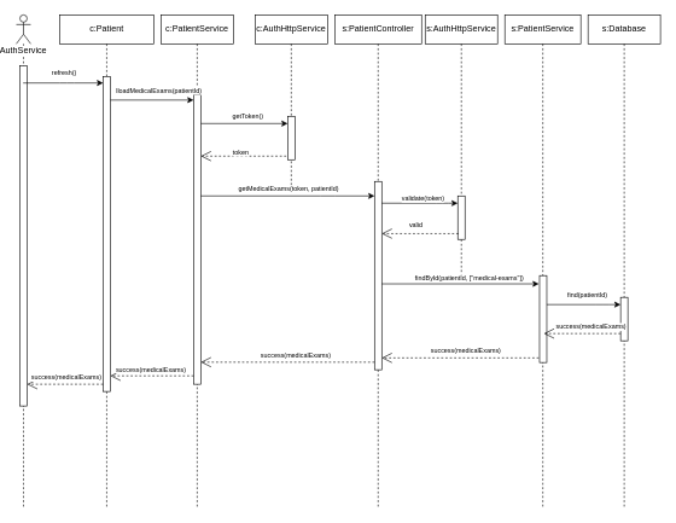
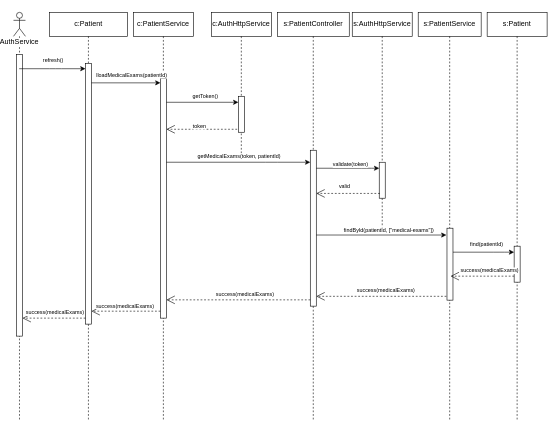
  <mxCell id="0" />
  <mxCell id="1" parent="0" />
  <mxCell id="2" value="AuthService" style="shape=umlLifeline;participant=umlActor;perimeter=lifelinePerimeter;whiteSpace=wrap;html=1;container=1;collapsible=0;recursiveResize=0;verticalAlign=top;spacingTop=36;labelBackgroundColor=#ffffff;outlineConnect=0;" vertex="1" parent="1"><mxGeometry x="20" y="20" width="20" height="680" as="geometry" /></mxCell>
  <mxCell id="3" value="" style="html=1;points=[];perimeter=orthogonalPerimeter;" vertex="1" parent="2"><mxGeometry x="5" y="70" width="10" height="470" as="geometry" /></mxCell>
  <mxCell id="4" value="c:Patient" style="shape=umlLifeline;perimeter=lifelinePerimeter;whiteSpace=wrap;html=1;container=1;collapsible=0;recursiveResize=0;outlineConnect=0;" vertex="1" parent="1"><mxGeometry x="80" y="20" width="130" height="680" as="geometry" /></mxCell>
  <mxCell id="5" value="" style="html=1;points=[];perimeter=orthogonalPerimeter;" vertex="1" parent="4"><mxGeometry x="60" y="85" width="10" height="435" as="geometry" /></mxCell>
  <mxCell id="6" value="c:PatientService" style="shape=umlLifeline;perimeter=lifelinePerimeter;whiteSpace=wrap;html=1;container=1;collapsible=0;recursiveResize=0;outlineConnect=0;" vertex="1" parent="1"><mxGeometry x="220" y="20" width="100" height="680" as="geometry" /></mxCell>
  <mxCell id="7" value="" style="html=1;points=[];perimeter=orthogonalPerimeter;" vertex="1" parent="6"><mxGeometry x="45" y="110" width="10" height="400" as="geometry" /></mxCell>
  <mxCell id="8" value="s:PatientController" style="shape=umlLifeline;perimeter=lifelinePerimeter;whiteSpace=wrap;html=1;container=1;collapsible=0;recursiveResize=0;outlineConnect=0;" vertex="1" parent="1"><mxGeometry x="460" y="20" width="120" height="680" as="geometry" /></mxCell>
  <mxCell id="9" value="" style="html=1;points=[];perimeter=orthogonalPerimeter;" vertex="1" parent="8"><mxGeometry x="55" y="230" width="10" height="260" as="geometry" /></mxCell>
  <mxCell id="10" value="s:PatientService" style="shape=umlLifeline;perimeter=lifelinePerimeter;whiteSpace=wrap;html=1;container=1;collapsible=0;recursiveResize=0;outlineConnect=0;" vertex="1" parent="1"><mxGeometry x="695" y="20" width="105" height="680" as="geometry" /></mxCell>
  <mxCell id="11" value="" style="html=1;points=[];perimeter=orthogonalPerimeter;" vertex="1" parent="10"><mxGeometry x="48" y="360" width="10" height="120" as="geometry" /></mxCell>
- <mxCell id="12" value="s:Database" style="shape=umlLifeline;perimeter=lifelinePerimeter;whiteSpace=wrap;html=1;container=1;collapsible=0;recursiveResize=0;outlineConnect=0;" vertex="1" parent="1"><mxGeometry x="810" y="20" width="100" height="680" as="geometry" /></mxCell>
+ <mxCell id="12" value="s:Patient" style="shape=umlLifeline;perimeter=lifelinePerimeter;whiteSpace=wrap;html=1;container=1;collapsible=0;recursiveResize=0;outlineConnect=0;" vertex="1" parent="1"><mxGeometry x="810" y="20" width="100" height="680" as="geometry" /></mxCell>
  <mxCell id="13" value="" style="html=1;points=[];perimeter=orthogonalPerimeter;" vertex="1" parent="12"><mxGeometry x="45" y="390" width="10" height="60" as="geometry" /></mxCell>
  <mxCell id="14" value="c:AuthHttpService" style="shape=umlLifeline;perimeter=lifelinePerimeter;whiteSpace=wrap;html=1;container=1;collapsible=0;recursiveResize=0;outlineConnect=0;" vertex="1" parent="1"><mxGeometry x="350" y="20" width="100" height="240" as="geometry" /></mxCell>
  <mxCell id="15" value="" style="html=1;points=[];perimeter=orthogonalPerimeter;" vertex="1" parent="14"><mxGeometry x="45" y="140" width="10" height="60" as="geometry" /></mxCell>
  <mxCell id="16" value="s:AuthHttpService" style="shape=umlLifeline;perimeter=lifelinePerimeter;whiteSpace=wrap;html=1;container=1;collapsible=0;recursiveResize=0;outlineConnect=0;" vertex="1" parent="1"><mxGeometry x="585" y="20" width="100" height="360" as="geometry" /></mxCell>
  <mxCell id="17" value="" style="html=1;points=[];perimeter=orthogonalPerimeter;" vertex="1" parent="16"><mxGeometry x="45" y="250" width="10" height="60" as="geometry" /></mxCell>
  <mxCell id="18" value="refresh()" style="endArrow=classic;html=1;fontSize=9;" edge="1" parent="1" source="2" target="5"><mxGeometry x="0.02" y="14" width="50" height="50" relative="1" as="geometry"><mxPoint x="30" y="150" as="sourcePoint" /><mxPoint x="80" y="100" as="targetPoint" /><Array as="points"><mxPoint x="90" y="114" /></Array><mxPoint as="offset" /></mxGeometry></mxCell>
  <mxCell id="19" value="" style="endArrow=classic;html=1;entryX=0;entryY=0.019;entryDx=0;entryDy=0;entryPerimeter=0;" edge="1" parent="1" source="5" target="7"><mxGeometry width="50" height="50" relative="1" as="geometry"><mxPoint x="-10" y="770" as="sourcePoint" /><mxPoint x="270" y="133" as="targetPoint" /></mxGeometry></mxCell>
  <mxCell id="20" value="lloadMedicalExams(patientId)" style="text;html=1;resizable=0;points=[];align=center;verticalAlign=middle;labelBackgroundColor=#ffffff;fontSize=9;" vertex="1" connectable="0" parent="19"><mxGeometry x="0.262" y="3" relative="1" as="geometry"><mxPoint x="-7" y="-10" as="offset" /></mxGeometry></mxCell>
  <mxCell id="21" value="getToken()" style="endArrow=classic;html=1;fontSize=9;" edge="1" parent="1" target="15"><mxGeometry x="0.083" y="10" width="50" height="50" relative="1" as="geometry"><mxPoint x="275" y="170" as="sourcePoint" /><mxPoint x="390" y="170" as="targetPoint" /><mxPoint as="offset" /></mxGeometry></mxCell>
  <mxCell id="22" value="" style="endArrow=classic;html=1;" edge="1" parent="1" source="7" target="9"><mxGeometry width="50" height="50" relative="1" as="geometry"><mxPoint x="270" y="280.02" as="sourcePoint" /><mxPoint x="511" y="280.02" as="targetPoint" /><Array as="points"><mxPoint x="450" y="270" /></Array></mxGeometry></mxCell>
  <mxCell id="23" value="getMedicalExams(token, patientId)" style="text;html=1;resizable=0;points=[];align=center;verticalAlign=middle;labelBackgroundColor=#ffffff;fontSize=9;" vertex="1" connectable="0" parent="22"><mxGeometry x="0.458" y="-54" relative="1" as="geometry"><mxPoint x="-55" y="-64" as="offset" /></mxGeometry></mxCell>
  <mxCell id="24" value="validate(token)" style="endArrow=classic;html=1;fontSize=9;" edge="1" parent="1" source="9" target="17"><mxGeometry x="0.091" y="6" width="50" height="50" relative="1" as="geometry"><mxPoint x="-150" y="770" as="sourcePoint" /><mxPoint x="-100" y="720" as="targetPoint" /><mxPoint as="offset" /><Array as="points"><mxPoint x="610" y="280" /></Array></mxGeometry></mxCell>
  <mxCell id="25" value="" style="endArrow=classic;html=1;entryX=-0.1;entryY=0.095;entryDx=0;entryDy=0;entryPerimeter=0;" edge="1" parent="1" source="9" target="11"><mxGeometry width="50" height="50" relative="1" as="geometry"><mxPoint x="-150" y="770" as="sourcePoint" /><mxPoint x="-100" y="720" as="targetPoint" /></mxGeometry></mxCell>
  <mxCell id="26" value="findById(patientId, [&quot;medical-exams&quot;])" style="text;html=1;resizable=0;points=[];align=center;verticalAlign=middle;labelBackgroundColor=#ffffff;fontSize=9;" vertex="1" connectable="0" parent="25"><mxGeometry x="0.234" y="1" relative="1" as="geometry"><mxPoint x="-14" y="-7" as="offset" /></mxGeometry></mxCell>
  <mxCell id="27" value="find(patientId)" style="endArrow=classic;html=1;fontSize=9;" edge="1" parent="1" source="11" target="13"><mxGeometry x="0.091" y="12" width="50" height="50" relative="1" as="geometry"><mxPoint x="-145" y="770" as="sourcePoint" /><mxPoint x="-95" y="720" as="targetPoint" /><mxPoint as="offset" /><Array as="points"><mxPoint x="830" y="420" /></Array></mxGeometry></mxCell>
  <mxCell id="28" value="token" style="endArrow=open;endSize=12;dashed=1;html=1;exitX=-0.2;exitY=0.917;exitDx=0;exitDy=0;exitPerimeter=0;fontSize=9;" edge="1" parent="1" source="15" target="7"><mxGeometry x="0.068" y="-5" width="160" relative="1" as="geometry"><mxPoint x="-150" y="720" as="sourcePoint" /><mxPoint x="10" y="720" as="targetPoint" /><mxPoint as="offset" /></mxGeometry></mxCell>
  <mxCell id="29" value="valid" style="endArrow=open;endSize=12;dashed=1;html=1;exitX=0.1;exitY=0.867;exitDx=0;exitDy=0;exitPerimeter=0;fontSize=9;" edge="1" parent="1" source="17" target="9"><mxGeometry x="0.109" y="-12" width="160" relative="1" as="geometry"><mxPoint x="610" y="350" as="sourcePoint" /><mxPoint x="490" y="320.02" as="targetPoint" /><mxPoint as="offset" /></mxGeometry></mxCell>
  <mxCell id="30" value="" style="endArrow=open;endSize=12;dashed=1;html=1;" edge="1" parent="1" source="13"><mxGeometry width="160" relative="1" as="geometry"><mxPoint x="850" y="460.02" as="sourcePoint" /><mxPoint x="749" y="460" as="targetPoint" /></mxGeometry></mxCell>
  <mxCell id="31" value="success(medicalExams)" style="text;html=1;resizable=0;points=[];align=center;verticalAlign=middle;labelBackgroundColor=#ffffff;fontSize=9;" vertex="1" connectable="0" parent="30"><mxGeometry x="-0.247" relative="1" as="geometry"><mxPoint x="-2" y="-10" as="offset" /></mxGeometry></mxCell>
  <mxCell id="32" value="" style="endArrow=open;endSize=12;dashed=1;html=1;exitX=-0.1;exitY=0.947;exitDx=0;exitDy=0;exitPerimeter=0;" edge="1" parent="1" source="11" target="9"><mxGeometry width="160" relative="1" as="geometry"><mxPoint x="736" y="540" as="sourcePoint" /><mxPoint x="635" y="559.5" as="targetPoint" /></mxGeometry></mxCell>
  <mxCell id="33" value="success(medicalExams)" style="text;html=1;resizable=0;points=[];align=center;verticalAlign=middle;labelBackgroundColor=#ffffff;fontSize=9;" vertex="1" connectable="0" parent="32"><mxGeometry x="-0.292" y="-2" relative="1" as="geometry"><mxPoint x="-25" y="-8" as="offset" /></mxGeometry></mxCell>
  <mxCell id="34" value="" style="endArrow=open;endSize=12;dashed=1;html=1;exitX=0.1;exitY=0.867;exitDx=0;exitDy=0;exitPerimeter=0;" edge="1" parent="1"><mxGeometry width="160" relative="1" as="geometry"><mxPoint x="515" y="499.52" as="sourcePoint" /><mxPoint x="275" y="499.52" as="targetPoint" /></mxGeometry></mxCell>
  <mxCell id="35" value="success(medicalExams)" style="text;html=1;resizable=0;points=[];align=center;verticalAlign=middle;labelBackgroundColor=#ffffff;fontSize=9;" vertex="1" connectable="0" parent="34"><mxGeometry x="-0.408" y="2" relative="1" as="geometry"><mxPoint x="-39" y="-12" as="offset" /></mxGeometry></mxCell>
  <mxCell id="36" value="" style="endArrow=open;endSize=12;dashed=1;html=1;exitX=0;exitY=0.971;exitDx=0;exitDy=0;exitPerimeter=0;" edge="1" parent="1" source="7" target="5"><mxGeometry width="160" relative="1" as="geometry"><mxPoint x="271" y="629.08" as="sourcePoint" /><mxPoint x="285" y="606.08" as="targetPoint" /></mxGeometry></mxCell>
  <mxCell id="37" value="success(medicalExams)" style="text;html=1;resizable=0;points=[];align=center;verticalAlign=middle;labelBackgroundColor=#ffffff;fontSize=9;" vertex="1" connectable="0" parent="36"><mxGeometry x="-0.252" y="2" relative="1" as="geometry"><mxPoint x="-17" y="-11" as="offset" /></mxGeometry></mxCell>
  <mxCell id="38" value="" style="endArrow=open;endSize=12;dashed=1;html=1;" edge="1" parent="1" source="5" target="3"><mxGeometry width="160" relative="1" as="geometry"><mxPoint x="276" y="639.08" as="sourcePoint" /><mxPoint x="90" y="620" as="targetPoint" /><Array as="points"><mxPoint x="120" y="530" /></Array></mxGeometry></mxCell>
  <mxCell id="39" value="success(medicalExams)" style="text;html=1;resizable=0;points=[];align=center;verticalAlign=middle;labelBackgroundColor=#ffffff;fontSize=9;" vertex="1" connectable="0" parent="38"><mxGeometry x="-0.089" y="-3" relative="1" as="geometry"><mxPoint x="-4" y="-7" as="offset" /></mxGeometry></mxCell>
